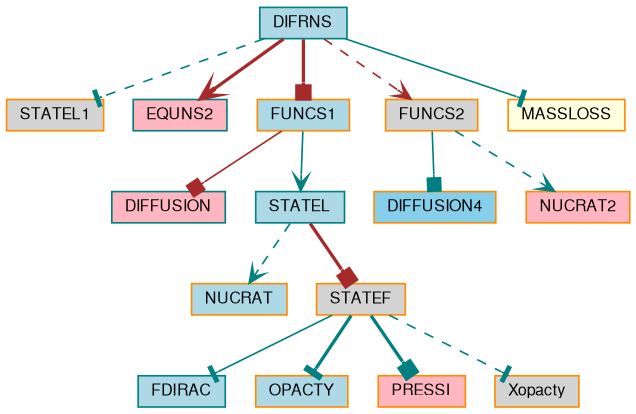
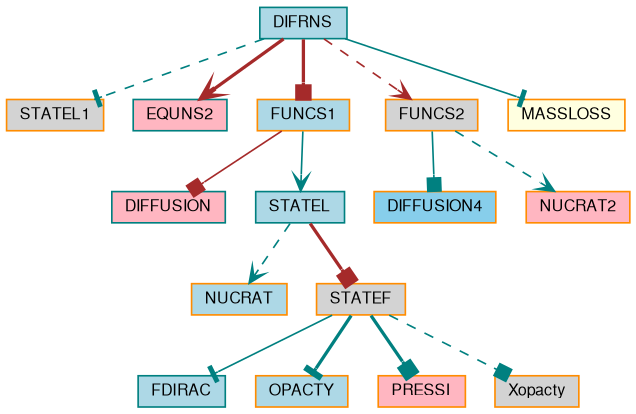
  digraph {
    rankdir=TB
    node [color=darkorange fillcolor=lightblue fontname=FreeSans fontsize=10 shape=record style=filled]
    edge [arrowhead=box color=teal fontname=FreeSans fontsize=10 labelfontname=FreeSans labelfontsize=10 style=dashed]
    n1 [color=teal fontcolor=black height=0.2 label=DIFRNS width=0.4]
    n2 [fillcolor=lightgrey height=0.2 label=STATEL1 width=0.4]
    n3 [color=teal fillcolor=lightpink height=0.2 label=EQUNS2 width=0.4]
    n4 [height=0.2 label=FUNCS1 width=0.4]
    n5 [fillcolor=lightgrey height=0.2 label=FUNCS2 width=0.4]
    n6 [fillcolor=lightyellow height=0.2 label=MASSLOSS width=0.4]
    n7 [color=teal fillcolor=lightpink height=0.2 label=DIFFUSION width=0.4]
    n8 [color=teal height=0.2 label=STATEL width=0.4]
    n9 [fillcolor=skyblue height=0.2 label=DIFFUSION4 width=0.4]
    n10 [fillcolor=lightpink height=0.2 label=NUCRAT2 width=0.4]
    n11 [height=0.2 label=NUCRAT width=0.4]
    n12 [fillcolor=lightgrey height=0.2 label=STATEF width=0.4]
    n13 [color=teal height=0.2 label=FDIRAC width=0.4]
    n14 [height=0.2 label=OPACTY width=0.4]
    n15 [fillcolor=lightpink height=0.2 label=PRESSI width=0.4]
    n16 [fillcolor=lightgrey height=0.2 label=Xopacty width=0.4]
    n1 -> n2 [arrowhead=tee]
    n1 -> n3 [arrowhead=vee color=brown style=bold]
    n1 -> n4 [color=brown style=bold]
    n1 -> n5 [arrowhead=vee color=brown]
    n1 -> n6 [arrowhead=tee style=solid]
    n4 -> n7 [color=brown style=solid]
    n4 -> n8 [arrowhead=vee style=solid]
    n5 -> n9 [style=solid]
    n5 -> n10 [arrowhead=vee]
    n8 -> n11 [arrowhead=vee]
    n8 -> n12 [color=brown style=bold]
    n12 -> n13 [arrowhead=tee style=solid]
    n12 -> n14 [arrowhead=tee style=bold]
    n12 -> n15 [style=bold]
-   n12 -> n16 [arrowhead=tee]
+   n12 -> n16
  }
